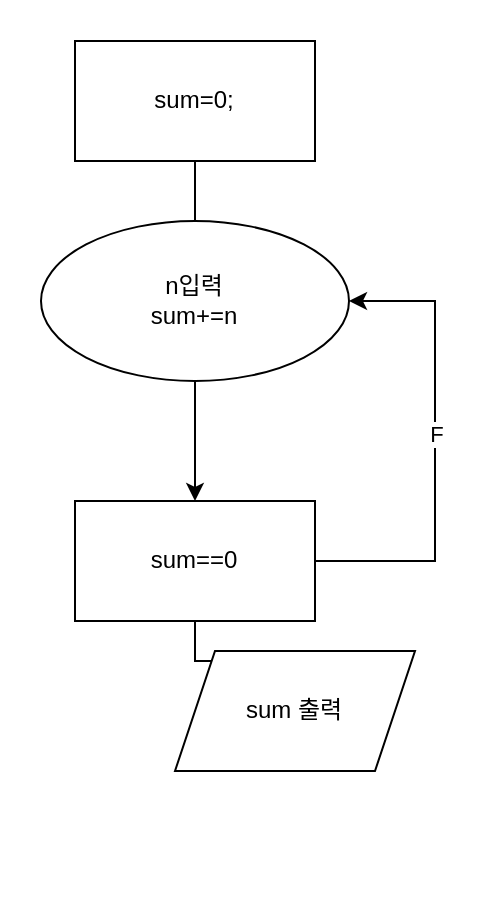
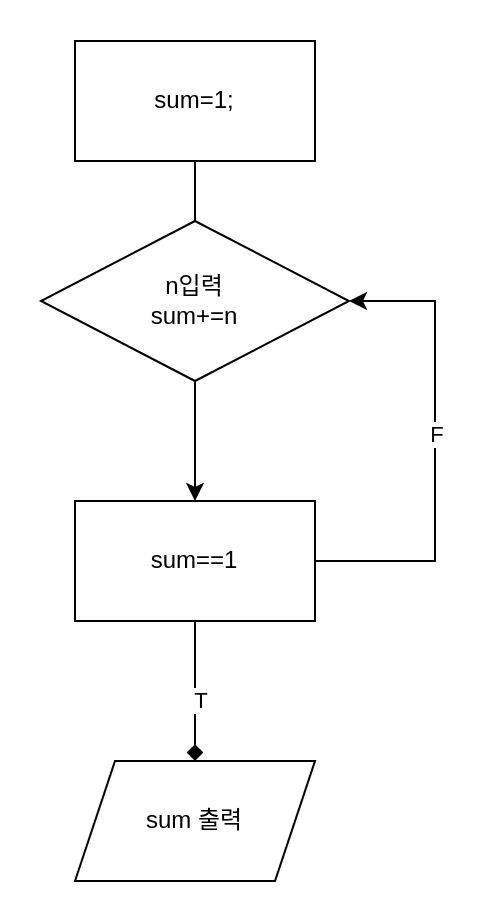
  <mxCell id="0" />
  <mxCell id="1" parent="0" />
  <mxCell id="2" style="edgeStyle=orthogonalEdgeStyle;rounded=0;orthogonalLoop=1;jettySize=auto;html=1;exitX=0.5;exitY=1;exitDx=0;exitDy=0;entryX=0.5;entryY=0;entryDx=0;entryDy=0;endArrow=none;" edge="1" parent="1" source="3" target="10"><mxGeometry relative="1" as="geometry" /></mxCell>
- <mxCell id="3" value="&lt;div&gt;sum=0;&lt;/div&gt;" style="rounded=0;whiteSpace=wrap;html=1;" vertex="1" parent="1"><mxGeometry x="37" y="20" width="120" height="60" as="geometry" /></mxCell>
+ <mxCell id="3" value="&lt;div&gt;sum=1;&lt;/div&gt;" style="rounded=0;whiteSpace=wrap;html=1;" vertex="1" parent="1"><mxGeometry x="37" y="20" width="120" height="60" as="geometry" /></mxCell>
  <mxCell id="4" style="edgeStyle=orthogonalEdgeStyle;rounded=0;orthogonalLoop=1;jettySize=auto;html=1;exitX=1;exitY=0.5;exitDx=0;exitDy=0;entryX=1;entryY=0.5;entryDx=0;entryDy=0;" edge="1" parent="1" source="8" target="10"><mxGeometry relative="1" as="geometry"><Array as="points"><mxPoint x="217" y="280" /><mxPoint x="217" y="150" /></Array></mxGeometry></mxCell>
  <mxCell id="5" value="F" style="edgeLabel;html=1;align=center;verticalAlign=middle;resizable=0;points=[];" vertex="1" connectable="0" parent="4"><mxGeometry x="0.064" relative="1" as="geometry"><mxPoint as="offset" /></mxGeometry></mxCell>
  <mxCell id="6" style="edgeStyle=orthogonalEdgeStyle;rounded=0;orthogonalLoop=1;jettySize=auto;html=1;exitX=0.5;exitY=1;exitDx=0;exitDy=0;entryX=0.5;entryY=0;entryDx=0;entryDy=0;endArrow=diamond;" edge="1" parent="1" source="8" target="11"><mxGeometry relative="1" as="geometry" /></mxCell>
  <mxCell id="7" value="T" style="edgeLabel;html=1;align=center;verticalAlign=middle;resizable=0;points=[];" vertex="1" connectable="0" parent="6"><mxGeometry x="0.114" y="2" relative="1" as="geometry"><mxPoint as="offset" /></mxGeometry></mxCell>
- <mxCell id="8" value="sum==0" style="rounded=0;whiteSpace=wrap;html=1;" vertex="1" parent="1"><mxGeometry x="37" y="250" width="120" height="60" as="geometry" /></mxCell>
+ <mxCell id="8" value="sum==1" style="rounded=0;whiteSpace=wrap;html=1;" vertex="1" parent="1"><mxGeometry x="37" y="250" width="120" height="60" as="geometry" /></mxCell>
  <mxCell id="9" style="edgeStyle=orthogonalEdgeStyle;rounded=0;orthogonalLoop=1;jettySize=auto;html=1;exitX=0.5;exitY=1;exitDx=0;exitDy=0;entryX=0.5;entryY=0;entryDx=0;entryDy=0;" edge="1" parent="1" source="10" target="8"><mxGeometry relative="1" as="geometry" /></mxCell>
- <mxCell id="10" value="n입력&lt;div&gt;sum+=n&lt;/div&gt;" style="ellipse;whiteSpace=wrap;html=1;" vertex="1" parent="1"><mxGeometry x="20" y="110" width="154" height="80" as="geometry" /></mxCell>
- <mxCell id="11" value="sum 출력" style="shape=parallelogram;perimeter=parallelogramPerimeter;whiteSpace=wrap;html=1;fixedSize=1;" vertex="1" parent="1"><mxGeometry x="87" y="325" width="120" height="60" as="geometry" /></mxCell>
+ <mxCell id="10" value="n입력&lt;div&gt;sum+=n&lt;/div&gt;" style="rhombus;whiteSpace=wrap;html=1;" vertex="1" parent="1"><mxGeometry x="20" y="110" width="154" height="80" as="geometry" /></mxCell>
+ <mxCell id="11" value="sum 출력" style="shape=parallelogram;perimeter=parallelogramPerimeter;whiteSpace=wrap;html=1;fixedSize=1;" vertex="1" parent="1"><mxGeometry x="37" y="380" width="120" height="60" as="geometry" /></mxCell>
